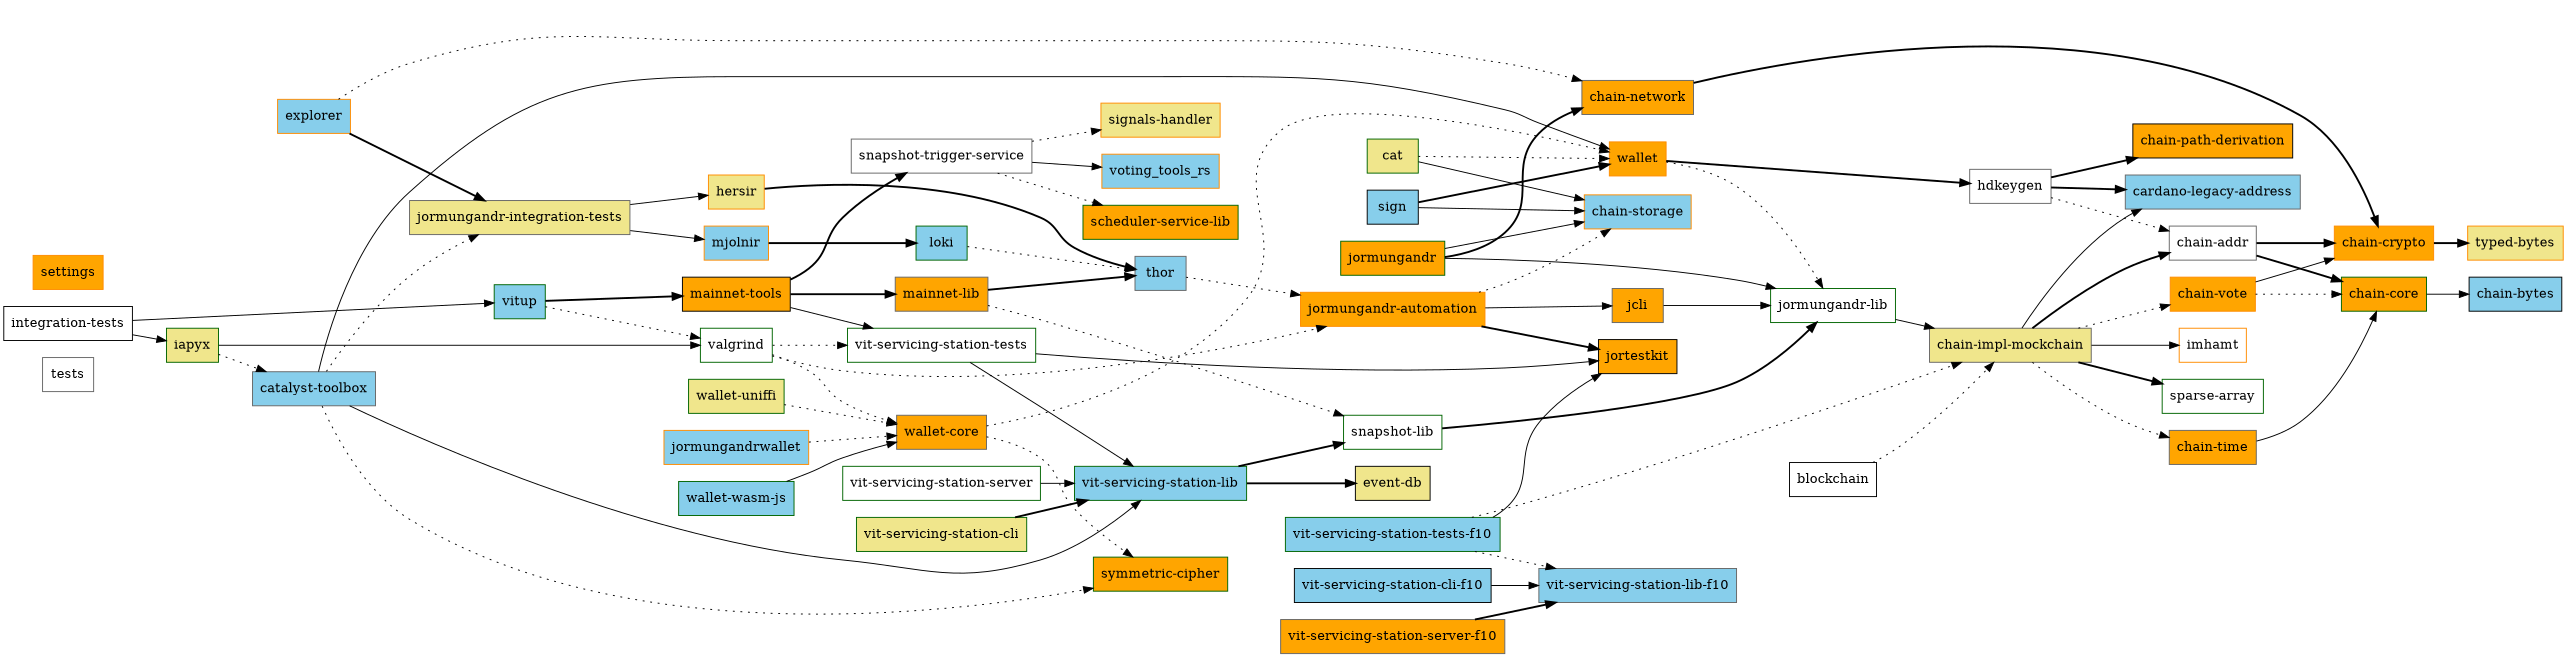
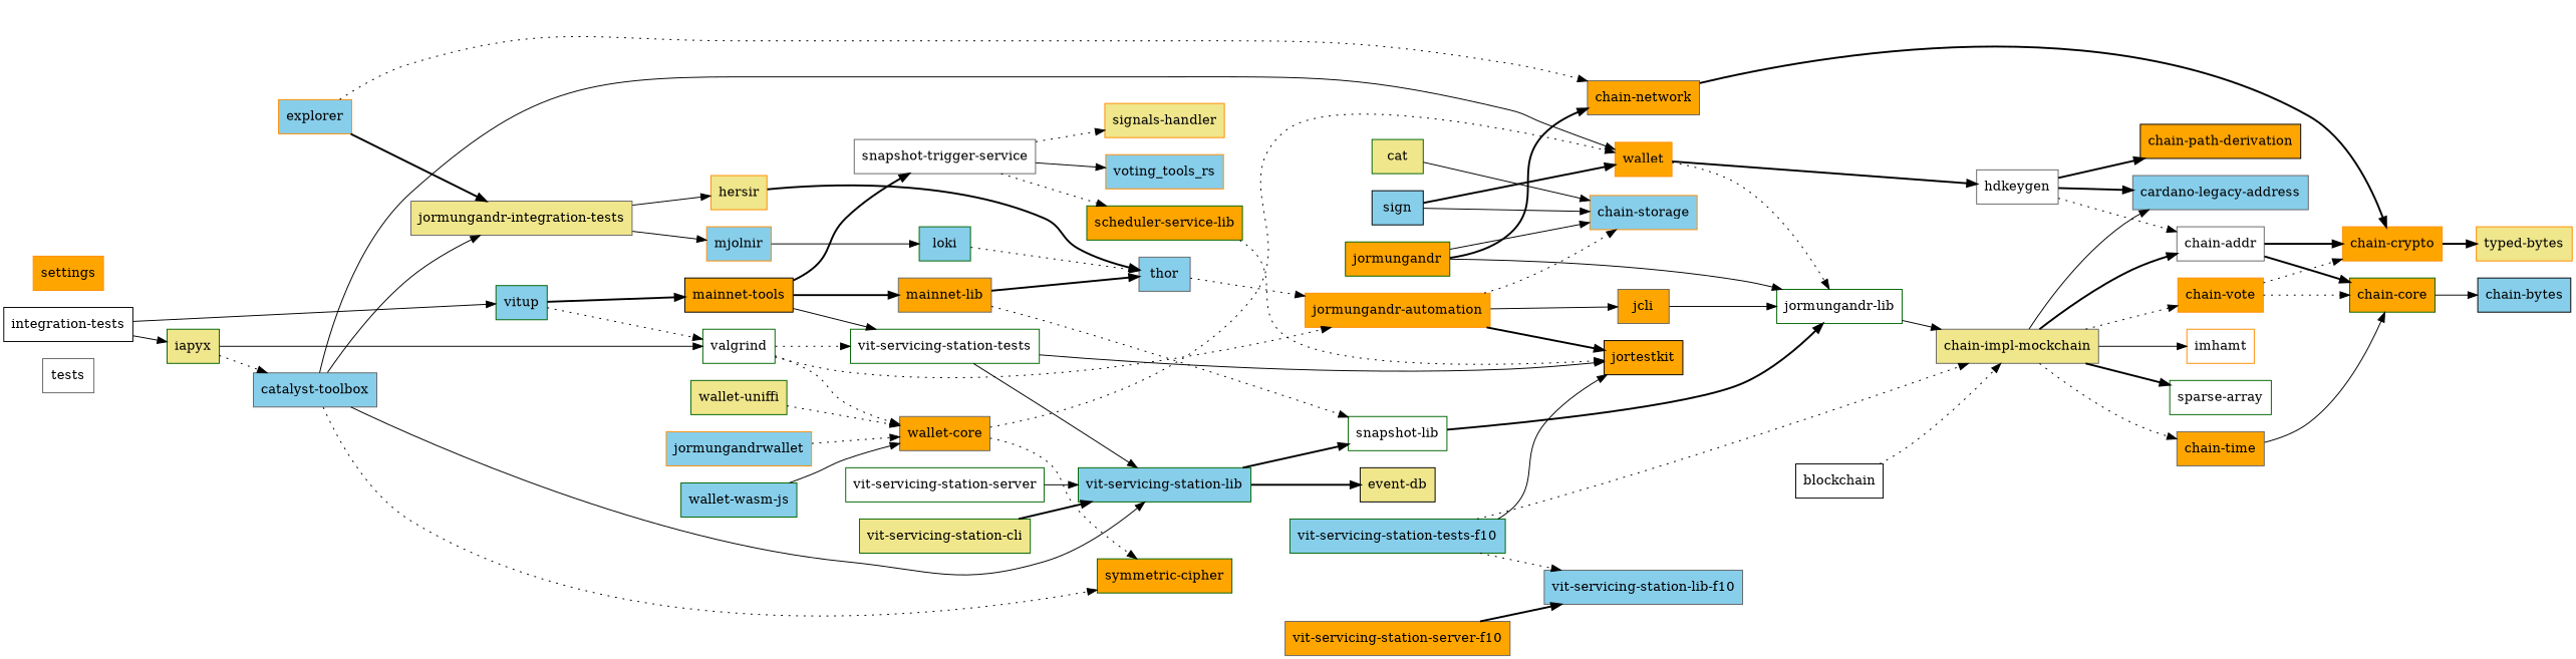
  digraph {
    rankdir=LR
    node [color=darkgreen fillcolor=orange shape=box style=filled]
    edge [style=dotted]
    n1 [color=gray40 fillcolor=white label=tests]
    n2 [color=gray40 fillcolor=skyblue label="catalyst-toolbox"]
    n3 [color=gray40 fillcolor=khaki label="jormungandr-integration-tests"]
    n4 [label="symmetric-cipher"]
    n5 [fillcolor=skyblue label="vit-servicing-station-lib"]
    n6 [color=darkorange label=wallet]
    n7 [color=darkorange fillcolor=khaki label=hersir]
    n8 [color=darkorange fillcolor=skyblue label=mjolnir]
    n9 [fillcolor=white label="snapshot-lib"]
    n10 [color=black fillcolor=khaki label="event-db"]
    n11 [fillcolor=white label="jormungandr-lib"]
    n12 [color=gray40 fillcolor=white label=hdkeygen]
    n13 [color=gray40 fillcolor=white label="chain-addr"]
    n14 [label="chain-core"]
    n15 [color=darkorange label="chain-crypto"]
    n16 [color=black fillcolor=skyblue label="chain-bytes"]
    n17 [color=darkorange fillcolor=khaki label="typed-bytes"]
    n18 [color=gray40 fillcolor=khaki label="chain-impl-mockchain"]
    n19 [color=gray40 fillcolor=skyblue label="cardano-legacy-address"]
    n20 [color=gray40 label="chain-time"]
    n21 [color=darkorange label="chain-vote"]
    n22 [color=darkorange fillcolor=white label=imhamt]
    n23 [fillcolor=white label="sparse-array"]
    n24 [color=darkorange fillcolor=skyblue label="chain-storage"]
    n25 [color=gray40 label=jcli]
    n26 [color=darkorange label="jormungandr-automation"]
    n27 [color=black label=jortestkit]
    n28 [color=gray40 fillcolor=skyblue label=thor]
    n29 [fillcolor=skyblue label=loki]
    n30 [fillcolor=white label="vit-servicing-station-tests"]
    n31 [color=black label="chain-path-derivation"]
    n32 [color=gray40 label="chain-network"]
    n33 [color=darkorange fillcolor=skyblue label=jormungandrwallet]
    n34 [color=gray40 label="wallet-core"]
    n35 [fillcolor=skyblue label="wallet-wasm-js"]
    n36 [fillcolor=khaki label="wallet-uniffi"]
    n37 [label=jormungandr]
    n38 [color=darkorange fillcolor=skyblue label=explorer]
    n39 [color=darkorange label=settings]
    n40 [color=black fillcolor=white label=blockchain]
    n41 [fillcolor=khaki label="vit-servicing-station-cli"]
    n42 [fillcolor=white label="vit-servicing-station-server"]
    n43 [fillcolor=khaki label=iapyx]
    n44 [fillcolor=white label=valgrind]
    n45 [fillcolor=skyblue label=vitup]
    n46 [color=black label="mainnet-tools"]
    n47 [color=gray40 label="mainnet-lib"]
    n48 [color=gray40 fillcolor=white label="snapshot-trigger-service"]
    n49 [label="scheduler-service-lib"]
    n50 [color=darkorange fillcolor=khaki label="signals-handler"]
    n51 [color=darkorange fillcolor=skyblue label=voting_tools_rs]
    n52 [color=black fillcolor=white label="integration-tests"]
    n53 [fillcolor=khaki label=cat]
-   n54 [color=black fillcolor=skyblue label="vit-servicing-station-cli-f10"]
    n55 [color=gray40 fillcolor=skyblue label="vit-servicing-station-lib-f10"]
    n56 [color=gray40 label="vit-servicing-station-server-f10"]
    n57 [fillcolor=skyblue label="vit-servicing-station-tests-f10"]
    n58 [color=black fillcolor=skyblue label=sign]
-   n2 -> n3
+   n2 -> n3 [style=solid]
    n2 -> n4
    n2 -> n5 [style=solid]
    n2 -> n6 [style=solid]
    n3 -> n7 [style=solid]
    n3 -> n8 [style=solid]
    n5 -> n9 [style=bold]
    n5 -> n10 [style=bold]
    n6 -> n11
    n6 -> n12 [style=bold]
    n7 -> n28 [style=bold]
-   n8 -> n29 [style=bold]
+   n8 -> n29 [style=solid]
    n9 -> n11 [style=bold]
    n11 -> n18 [style=solid]
    n12 -> n13
    n12 -> n19 [style=bold]
    n12 -> n31 [style=bold]
    n13 -> n14 [style=bold]
    n13 -> n15 [style=bold]
    n14 -> n16 [style=solid]
    n15 -> n17 [style=bold]
    n18 -> n13 [style=bold]
    n18 -> n19 [style=solid]
    n18 -> n20
    n18 -> n21
    n18 -> n22 [style=solid]
    n18 -> n23 [style=bold]
    n20 -> n14 [style=solid]
    n21 -> n14
-   n21 -> n15 [style=solid]
+   n21 -> n15
    n25 -> n11 [style=solid]
    n26 -> n24
    n26 -> n25 [style=solid]
    n26 -> n27 [style=bold]
    n28 -> n26
    n29 -> n28
    n30 -> n5 [style=solid]
    n30 -> n27 [style=solid]
    n32 -> n15 [style=bold]
    n33 -> n34
    n34 -> n4
    n34 -> n6
    n35 -> n34 [style=solid]
    n36 -> n34
    n37 -> n11 [style=solid]
    n37 -> n24 [style=solid]
    n37 -> n32 [style=bold]
    n38 -> n3 [style=bold]
    n38 -> n32
    n40 -> n18
    n41 -> n5 [style=bold]
    n42 -> n5 [style=solid]
    n43 -> n2
    n43 -> n44 [style=solid]
    n44 -> n26
    n44 -> n30
    n44 -> n34
    n45 -> n44
    n45 -> n46 [style=bold]
    n46 -> n30 [style=solid]
    n46 -> n47 [style=bold]
    n46 -> n48 [style=bold]
    n47 -> n9
    n47 -> n28 [style=bold]
    n48 -> n49
    n48 -> n50
    n48 -> n51 [style=solid]
+   n49 -> n27
    n52 -> n43 [style=solid]
    n52 -> n45 [style=solid]
-   n53 -> n6
    n53 -> n24 [style=solid]
-   n54 -> n55 [style=solid]
    n56 -> n55 [style=bold]
    n57 -> n18
    n57 -> n27 [style=solid]
    n57 -> n55
    n58 -> n6 [style=bold]
    n58 -> n24 [style=solid]
  }
